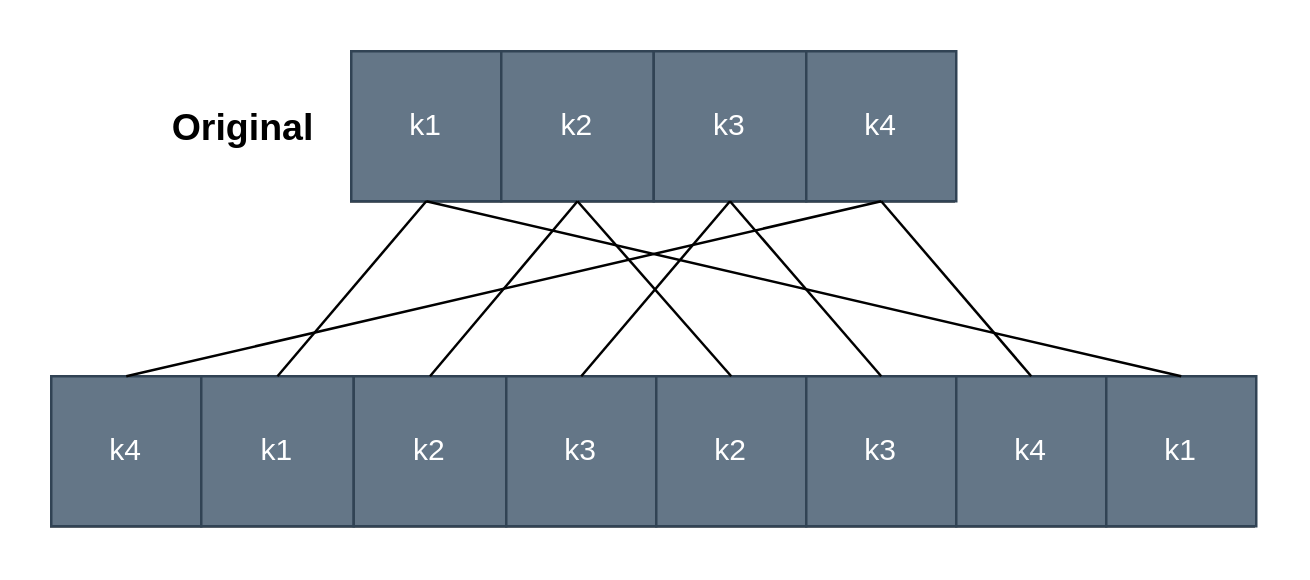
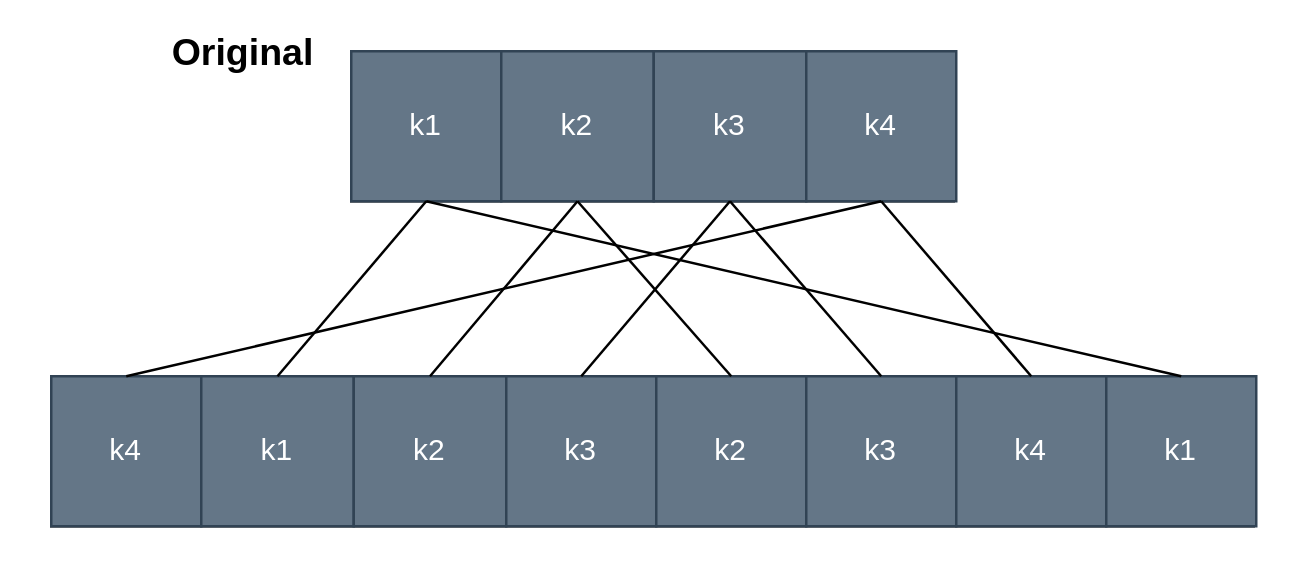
  <mxCell id="0" />
  <mxCell id="1" parent="0" />
  <mxCell id="2" value="" style="swimlane;startSize=0;" parent="1" vertex="1"><mxGeometry x="140" y="20" width="241" height="60" as="geometry"><mxRectangle x="310" y="330" width="50" height="40" as="alternateBounds" /></mxGeometry></mxCell>
  <mxCell id="3" value="k1" style="rounded=0;whiteSpace=wrap;html=1;fillColor=#647687;fontColor=#ffffff;strokeColor=#314354;" parent="2" vertex="1"><mxGeometry width="60" height="60" as="geometry" /></mxCell>
  <mxCell id="4" value="k2" style="rounded=0;whiteSpace=wrap;html=1;fillColor=#647687;fontColor=#ffffff;strokeColor=#314354;" parent="2" vertex="1"><mxGeometry x="60" width="61" height="60" as="geometry" /></mxCell>
  <mxCell id="5" value="k3" style="rounded=0;whiteSpace=wrap;html=1;fillColor=#647687;fontColor=#ffffff;strokeColor=#314354;" parent="2" vertex="1"><mxGeometry x="121" width="61" height="60" as="geometry" /></mxCell>
  <mxCell id="6" value="k4" style="rounded=0;whiteSpace=wrap;html=1;fillColor=#647687;fontColor=#ffffff;strokeColor=#314354;" parent="2" vertex="1"><mxGeometry x="182" width="60" height="60" as="geometry" /></mxCell>
  <mxCell id="7" value="" style="swimlane;startSize=0;" parent="1" vertex="1"><mxGeometry x="20" y="150" width="481" height="60" as="geometry"><mxRectangle x="310" y="330" width="50" height="40" as="alternateBounds" /></mxGeometry></mxCell>
  <mxCell id="8" value="k4" style="rounded=0;whiteSpace=wrap;html=1;fillColor=#647687;fontColor=#ffffff;strokeColor=#314354;" parent="7" vertex="1"><mxGeometry width="60" height="60" as="geometry" /></mxCell>
  <mxCell id="9" value="k1" style="rounded=0;whiteSpace=wrap;html=1;fillColor=#647687;fontColor=#ffffff;strokeColor=#314354;" parent="7" vertex="1"><mxGeometry x="60" width="61" height="60" as="geometry" /></mxCell>
  <mxCell id="10" value="k2" style="rounded=0;whiteSpace=wrap;html=1;fillColor=#647687;fontColor=#ffffff;strokeColor=#314354;" parent="7" vertex="1"><mxGeometry x="121" width="61" height="60" as="geometry" /></mxCell>
  <mxCell id="11" value="k3" style="rounded=0;whiteSpace=wrap;html=1;fillColor=#647687;fontColor=#ffffff;strokeColor=#314354;" parent="7" vertex="1"><mxGeometry x="182" width="60" height="60" as="geometry" /></mxCell>
  <mxCell id="12" value="k2" style="rounded=0;whiteSpace=wrap;html=1;fillColor=#647687;fontColor=#ffffff;strokeColor=#314354;" parent="7" vertex="1"><mxGeometry x="242" width="60" height="60" as="geometry" /></mxCell>
  <mxCell id="13" value="k3" style="rounded=0;whiteSpace=wrap;html=1;fillColor=#647687;fontColor=#ffffff;strokeColor=#314354;" parent="7" vertex="1"><mxGeometry x="302" width="60" height="60" as="geometry" /></mxCell>
  <mxCell id="14" value="k4" style="rounded=0;whiteSpace=wrap;html=1;fillColor=#647687;fontColor=#ffffff;strokeColor=#314354;" parent="7" vertex="1"><mxGeometry x="362" width="60" height="60" as="geometry" /></mxCell>
  <mxCell id="15" value="k1" style="rounded=0;whiteSpace=wrap;html=1;fillColor=#647687;fontColor=#ffffff;strokeColor=#314354;" parent="7" vertex="1"><mxGeometry x="422" width="60" height="60" as="geometry" /></mxCell>
- <mxCell id="16" value="&lt;font style=&quot;font-size: 15px;&quot;&gt;&lt;b&gt;Original&lt;/b&gt;&lt;/font&gt;" style="text;html=1;strokeColor=none;fillColor=none;align=center;verticalAlign=middle;whiteSpace=wrap;rounded=0;" parent="1" vertex="1"><mxGeometry x="67" y="35" width="60" height="30" as="geometry" /></mxCell>
+ <mxCell id="16" value="&lt;font style=&quot;font-size: 15px;&quot;&gt;&lt;b&gt;Original&lt;/b&gt;&lt;/font&gt;" style="text;html=1;strokeColor=none;fillColor=none;align=center;verticalAlign=middle;whiteSpace=wrap;rounded=0;" parent="1" vertex="1"><mxGeometry x="67" y="5" width="60" height="30" as="geometry" /></mxCell>
  <mxCell id="17" style="rounded=0;orthogonalLoop=1;jettySize=auto;html=1;exitX=0.5;exitY=1;exitDx=0;exitDy=0;entryX=0.5;entryY=0;entryDx=0;entryDy=0;endArrow=none;endFill=0;" parent="1" source="3" target="9" edge="1"><mxGeometry relative="1" as="geometry" /></mxCell>
  <mxCell id="18" style="rounded=0;orthogonalLoop=1;jettySize=auto;html=1;exitX=0.5;exitY=1;exitDx=0;exitDy=0;entryX=0.5;entryY=0;entryDx=0;entryDy=0;endArrow=none;endFill=0;" parent="1" source="3" target="15" edge="1"><mxGeometry relative="1" as="geometry" /></mxCell>
  <mxCell id="19" style="rounded=0;orthogonalLoop=1;jettySize=auto;html=1;exitX=0.5;exitY=1;exitDx=0;exitDy=0;entryX=0.5;entryY=0;entryDx=0;entryDy=0;endArrow=none;endFill=0;" parent="1" source="4" target="10" edge="1"><mxGeometry relative="1" as="geometry" /></mxCell>
  <mxCell id="20" style="rounded=0;orthogonalLoop=1;jettySize=auto;html=1;exitX=0.5;exitY=1;exitDx=0;exitDy=0;entryX=0.5;entryY=0;entryDx=0;entryDy=0;endArrow=none;endFill=0;" parent="1" source="4" target="12" edge="1"><mxGeometry relative="1" as="geometry" /></mxCell>
  <mxCell id="21" style="rounded=0;orthogonalLoop=1;jettySize=auto;html=1;exitX=0.5;exitY=1;exitDx=0;exitDy=0;entryX=0.5;entryY=0;entryDx=0;entryDy=0;endArrow=none;endFill=0;" parent="1" source="5" target="11" edge="1"><mxGeometry relative="1" as="geometry" /></mxCell>
  <mxCell id="22" style="rounded=0;orthogonalLoop=1;jettySize=auto;html=1;exitX=0.5;exitY=1;exitDx=0;exitDy=0;entryX=0.5;entryY=0;entryDx=0;entryDy=0;endArrow=none;endFill=0;" parent="1" source="5" target="13" edge="1"><mxGeometry relative="1" as="geometry" /></mxCell>
  <mxCell id="23" style="rounded=0;orthogonalLoop=1;jettySize=auto;html=1;exitX=0.5;exitY=1;exitDx=0;exitDy=0;entryX=0.5;entryY=0;entryDx=0;entryDy=0;endArrow=none;endFill=0;" parent="1" source="6" target="14" edge="1"><mxGeometry relative="1" as="geometry" /></mxCell>
  <mxCell id="24" style="rounded=0;orthogonalLoop=1;jettySize=auto;html=1;exitX=0.5;exitY=1;exitDx=0;exitDy=0;entryX=0.5;entryY=0;entryDx=0;entryDy=0;endArrow=none;endFill=0;" parent="1" source="6" target="8" edge="1"><mxGeometry relative="1" as="geometry" /></mxCell>
